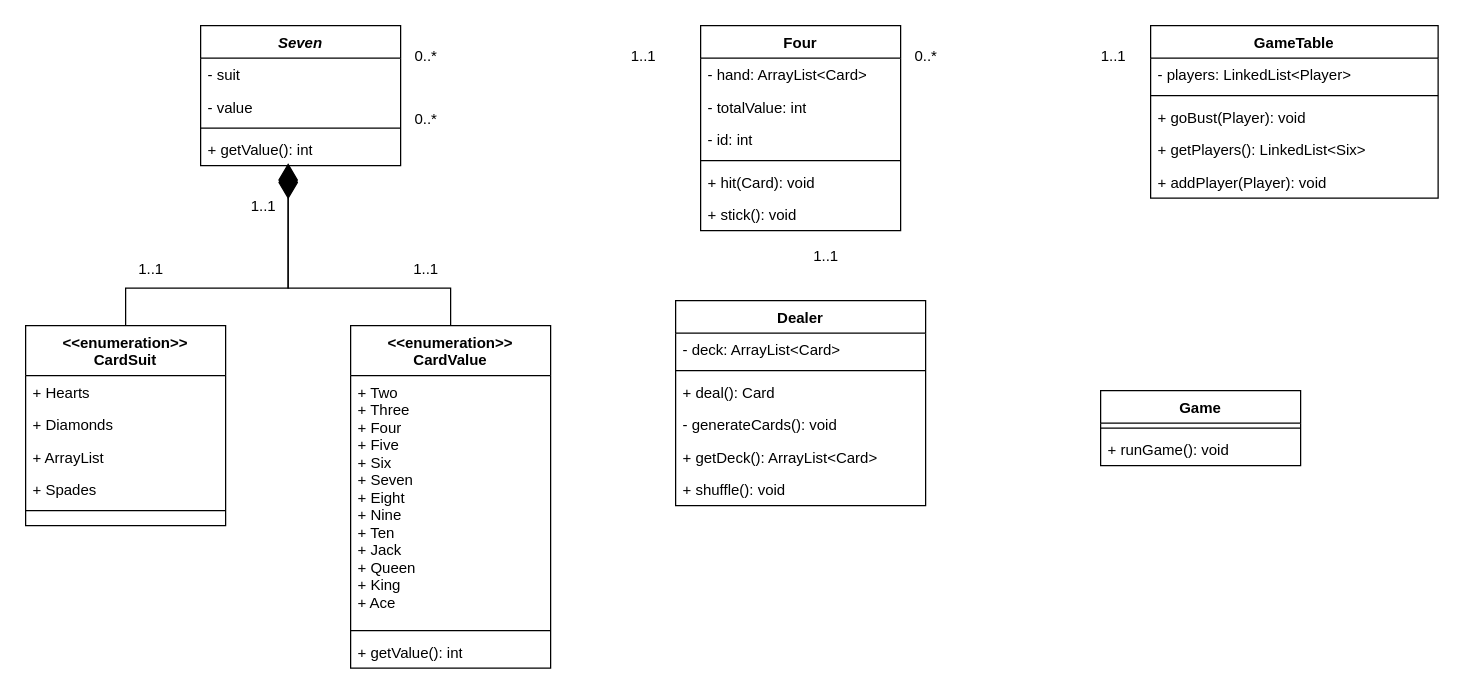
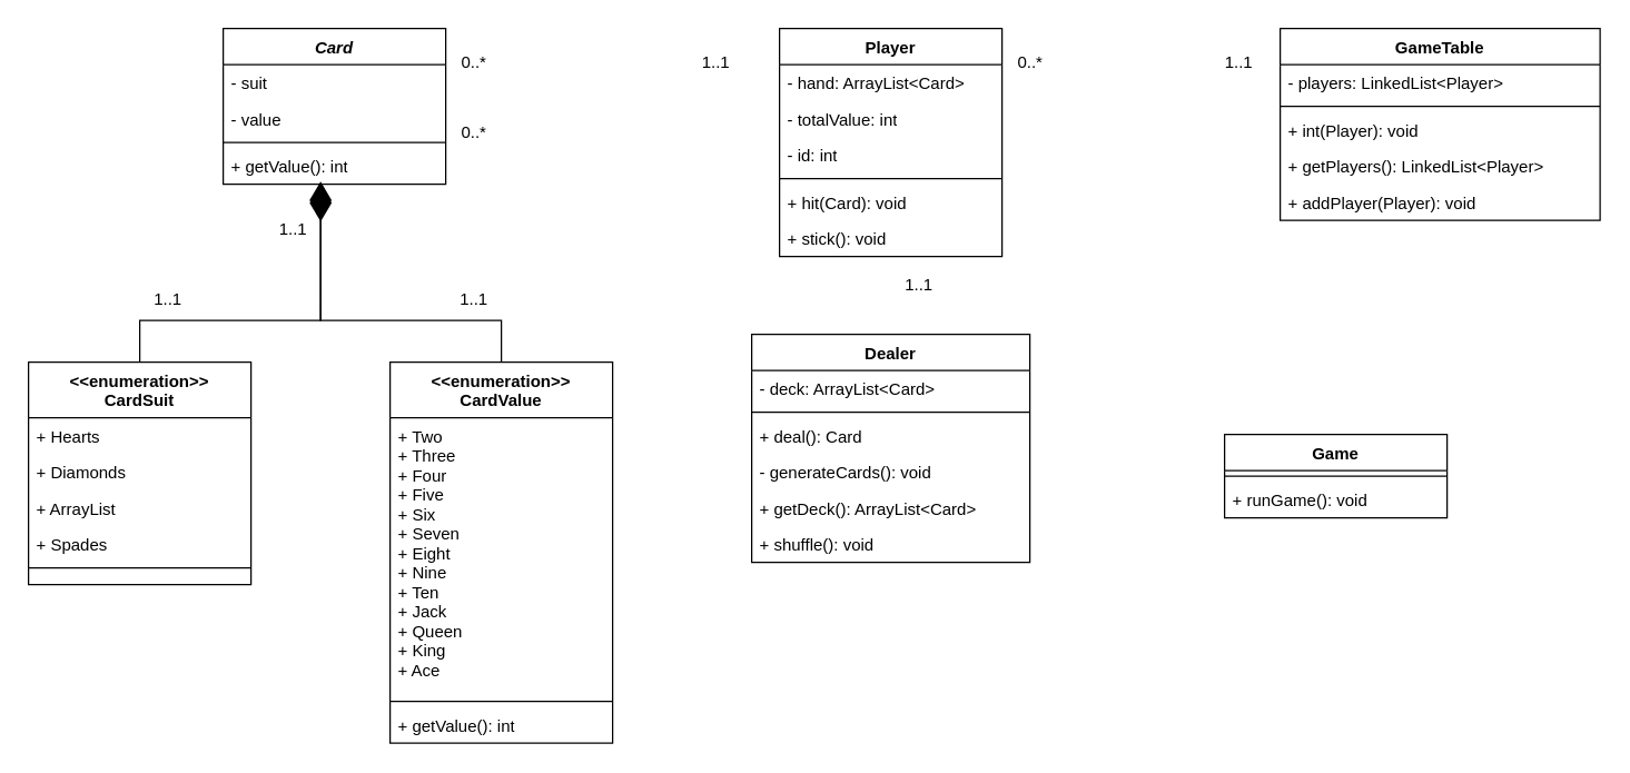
  <mxCell id="0" />
  <mxCell id="1" parent="0" />
- <mxCell id="2" value="Seven" style="swimlane;fontStyle=3;align=center;verticalAlign=top;childLayout=stackLayout;horizontal=1;startSize=26;horizontalStack=0;resizeParent=1;resizeLast=0;collapsible=1;marginBottom=0;rounded=0;shadow=0;strokeWidth=1;" parent="1" vertex="1"><mxGeometry x="160" y="20" width="160" height="112" as="geometry"><mxRectangle x="230" y="140" width="160" height="26" as="alternateBounds" /></mxGeometry></mxCell>
+ <mxCell id="2" value="Card" style="swimlane;fontStyle=3;align=center;verticalAlign=top;childLayout=stackLayout;horizontal=1;startSize=26;horizontalStack=0;resizeParent=1;resizeLast=0;collapsible=1;marginBottom=0;rounded=0;shadow=0;strokeWidth=1;" parent="1" vertex="1"><mxGeometry x="160" y="20" width="160" height="112" as="geometry"><mxRectangle x="230" y="140" width="160" height="26" as="alternateBounds" /></mxGeometry></mxCell>
  <mxCell id="3" value="- suit" style="text;align=left;verticalAlign=top;spacingLeft=4;spacingRight=4;overflow=hidden;rotatable=0;points=[[0,0.5],[1,0.5]];portConstraint=eastwest;" parent="2" vertex="1"><mxGeometry y="26" width="160" height="26" as="geometry" /></mxCell>
  <mxCell id="4" value="- value" style="text;align=left;verticalAlign=top;spacingLeft=4;spacingRight=4;overflow=hidden;rotatable=0;points=[[0,0.5],[1,0.5]];portConstraint=eastwest;rounded=0;shadow=0;html=0;" parent="2" vertex="1"><mxGeometry y="52" width="160" height="26" as="geometry" /></mxCell>
  <mxCell id="5" value="" style="line;html=1;strokeWidth=1;align=left;verticalAlign=middle;spacingTop=-1;spacingLeft=3;spacingRight=3;rotatable=0;labelPosition=right;points=[];portConstraint=eastwest;" parent="2" vertex="1"><mxGeometry y="78" width="160" height="8" as="geometry" /></mxCell>
  <mxCell id="6" value="+ getValue(): int" style="text;strokeColor=none;fillColor=none;align=left;verticalAlign=top;spacingLeft=4;spacingRight=4;overflow=hidden;rotatable=0;points=[[0,0.5],[1,0.5]];portConstraint=eastwest;whiteSpace=wrap;html=1;" vertex="1" parent="2"><mxGeometry y="86" width="160" height="26" as="geometry" /></mxCell>
  <mxCell id="7" value="&lt;&lt;enumeration&gt;&gt;&#10;CardSuit" style="swimlane;fontStyle=1;align=center;verticalAlign=top;childLayout=stackLayout;horizontal=1;startSize=40;horizontalStack=0;resizeParent=1;resizeLast=0;collapsible=1;marginBottom=0;rounded=0;shadow=0;strokeWidth=1;" parent="1" vertex="1"><mxGeometry x="20" y="260" width="160" height="160" as="geometry"><mxRectangle x="130" y="380" width="160" height="26" as="alternateBounds" /></mxGeometry></mxCell>
  <mxCell id="8" value="+ Hearts" style="text;align=left;verticalAlign=top;spacingLeft=4;spacingRight=4;overflow=hidden;rotatable=0;points=[[0,0.5],[1,0.5]];portConstraint=eastwest;" parent="7" vertex="1"><mxGeometry y="40" width="160" height="26" as="geometry" /></mxCell>
  <mxCell id="9" value="+ Diamonds" style="text;align=left;verticalAlign=top;spacingLeft=4;spacingRight=4;overflow=hidden;rotatable=0;points=[[0,0.5],[1,0.5]];portConstraint=eastwest;rounded=0;shadow=0;html=0;" parent="7" vertex="1"><mxGeometry y="66" width="160" height="26" as="geometry" /></mxCell>
  <mxCell id="10" value="+ ArrayList" style="text;align=left;verticalAlign=top;spacingLeft=4;spacingRight=4;overflow=hidden;rotatable=0;points=[[0,0.5],[1,0.5]];portConstraint=eastwest;rounded=0;shadow=0;html=0;" vertex="1" parent="7"><mxGeometry y="92" width="160" height="26" as="geometry" /></mxCell>
  <mxCell id="11" value="+ Spades" style="text;align=left;verticalAlign=top;spacingLeft=4;spacingRight=4;overflow=hidden;rotatable=0;points=[[0,0.5],[1,0.5]];portConstraint=eastwest;rounded=0;shadow=0;html=0;" vertex="1" parent="7"><mxGeometry y="118" width="160" height="26" as="geometry" /></mxCell>
  <mxCell id="12" value="" style="line;html=1;strokeWidth=1;align=left;verticalAlign=middle;spacingTop=-1;spacingLeft=3;spacingRight=3;rotatable=0;labelPosition=right;points=[];portConstraint=eastwest;" parent="7" vertex="1"><mxGeometry y="144" width="160" height="8" as="geometry" /></mxCell>
  <mxCell id="13" value="&lt;&lt;enumeration&gt;&gt;&#10;CardValue" style="swimlane;fontStyle=1;align=center;verticalAlign=top;childLayout=stackLayout;horizontal=1;startSize=40;horizontalStack=0;resizeParent=1;resizeLast=0;collapsible=1;marginBottom=0;rounded=0;shadow=0;strokeWidth=1;" parent="1" vertex="1"><mxGeometry x="280" y="260" width="160" height="274" as="geometry"><mxRectangle x="340" y="380" width="170" height="26" as="alternateBounds" /></mxGeometry></mxCell>
  <mxCell id="14" value="+ Two&#10;+ Three&#10;+ Four&#10;+ Five&#10;+ Six&#10;+ Seven&#10;+ Eight&#10;+ Nine&#10;+ Ten&#10;+ Jack&#10;+ Queen&#10;+ King&#10;+ Ace" style="text;align=left;verticalAlign=top;spacingLeft=4;spacingRight=4;overflow=hidden;rotatable=0;points=[[0,0.5],[1,0.5]];portConstraint=eastwest;" parent="13" vertex="1"><mxGeometry y="40" width="160" height="200" as="geometry" /></mxCell>
  <mxCell id="15" value="" style="line;html=1;strokeWidth=1;align=left;verticalAlign=middle;spacingTop=-1;spacingLeft=3;spacingRight=3;rotatable=0;labelPosition=right;points=[];portConstraint=eastwest;" parent="13" vertex="1"><mxGeometry y="240" width="160" height="8" as="geometry" /></mxCell>
  <mxCell id="16" value="+ getValue(): int" style="text;strokeColor=none;fillColor=none;align=left;verticalAlign=top;spacingLeft=4;spacingRight=4;overflow=hidden;rotatable=0;points=[[0,0.5],[1,0.5]];portConstraint=eastwest;whiteSpace=wrap;html=1;" vertex="1" parent="13"><mxGeometry y="248" width="160" height="26" as="geometry" /></mxCell>
  <mxCell id="17" value="" style="endArrow=diamondThin;endFill=1;endSize=24;html=1;rounded=0;exitX=0.5;exitY=0;exitDx=0;exitDy=0;entryX=0.438;entryY=1;entryDx=0;entryDy=0;entryPerimeter=0;" edge="1" parent="1" source="7" target="6"><mxGeometry width="160" relative="1" as="geometry"><mxPoint x="150" y="300" as="sourcePoint" /><mxPoint x="230" y="170" as="targetPoint" /><Array as="points"><mxPoint x="100" y="230" /><mxPoint x="160" y="230" /><mxPoint x="230" y="230" /></Array></mxGeometry></mxCell>
  <mxCell id="18" value="" style="endArrow=diamondThin;endFill=1;endSize=24;html=1;rounded=0;exitX=0.5;exitY=0;exitDx=0;exitDy=0;" edge="1" parent="1" source="13"><mxGeometry width="160" relative="1" as="geometry"><mxPoint x="150" y="300" as="sourcePoint" /><mxPoint x="230" y="130" as="targetPoint" /><Array as="points"><mxPoint x="360" y="230" /><mxPoint x="230" y="230" /></Array></mxGeometry></mxCell>
- <mxCell id="19" value="Four" style="swimlane;fontStyle=1;align=center;verticalAlign=top;childLayout=stackLayout;horizontal=1;startSize=26;horizontalStack=0;resizeParent=1;resizeParentMax=0;resizeLast=0;collapsible=1;marginBottom=0;whiteSpace=wrap;html=1;" vertex="1" parent="1"><mxGeometry x="560" y="20" width="160" height="164" as="geometry" /></mxCell>
+ <mxCell id="19" value="Player" style="swimlane;fontStyle=1;align=center;verticalAlign=top;childLayout=stackLayout;horizontal=1;startSize=26;horizontalStack=0;resizeParent=1;resizeParentMax=0;resizeLast=0;collapsible=1;marginBottom=0;whiteSpace=wrap;html=1;" vertex="1" parent="1"><mxGeometry x="560" y="20" width="160" height="164" as="geometry" /></mxCell>
  <mxCell id="20" value="- hand: ArrayList&amp;lt;Card&amp;gt;" style="text;strokeColor=none;fillColor=none;align=left;verticalAlign=top;spacingLeft=4;spacingRight=4;overflow=hidden;rotatable=0;points=[[0,0.5],[1,0.5]];portConstraint=eastwest;whiteSpace=wrap;html=1;" vertex="1" parent="19"><mxGeometry y="26" width="160" height="26" as="geometry" /></mxCell>
  <mxCell id="21" value="- totalValue: int" style="text;strokeColor=none;fillColor=none;align=left;verticalAlign=top;spacingLeft=4;spacingRight=4;overflow=hidden;rotatable=0;points=[[0,0.5],[1,0.5]];portConstraint=eastwest;whiteSpace=wrap;html=1;" vertex="1" parent="19"><mxGeometry y="52" width="160" height="26" as="geometry" /></mxCell>
  <mxCell id="22" value="- id: int" style="text;strokeColor=none;fillColor=none;align=left;verticalAlign=top;spacingLeft=4;spacingRight=4;overflow=hidden;rotatable=0;points=[[0,0.5],[1,0.5]];portConstraint=eastwest;whiteSpace=wrap;html=1;" vertex="1" parent="19"><mxGeometry y="78" width="160" height="26" as="geometry" /></mxCell>
  <mxCell id="23" value="" style="line;strokeWidth=1;fillColor=none;align=left;verticalAlign=middle;spacingTop=-1;spacingLeft=3;spacingRight=3;rotatable=0;labelPosition=right;points=[];portConstraint=eastwest;strokeColor=inherit;" vertex="1" parent="19"><mxGeometry y="104" width="160" height="8" as="geometry" /></mxCell>
  <mxCell id="24" value="+ hit(Card): void" style="text;strokeColor=none;fillColor=none;align=left;verticalAlign=top;spacingLeft=4;spacingRight=4;overflow=hidden;rotatable=0;points=[[0,0.5],[1,0.5]];portConstraint=eastwest;whiteSpace=wrap;html=1;" vertex="1" parent="19"><mxGeometry y="112" width="160" height="26" as="geometry" /></mxCell>
  <mxCell id="25" value="+ stick(): void" style="text;strokeColor=none;fillColor=none;align=left;verticalAlign=top;spacingLeft=4;spacingRight=4;overflow=hidden;rotatable=0;points=[[0,0.5],[1,0.5]];portConstraint=eastwest;whiteSpace=wrap;html=1;" vertex="1" parent="19"><mxGeometry y="138" width="160" height="26" as="geometry" /></mxCell>
  <mxCell id="26" value="1..1" style="text;html=1;align=center;verticalAlign=middle;resizable=0;points=[];autosize=1;strokeColor=none;fillColor=none;" vertex="1" parent="1"><mxGeometry x="190" y="150" width="40" height="30" as="geometry" /></mxCell>
  <mxCell id="27" value="1..1" style="text;html=1;align=center;verticalAlign=middle;resizable=0;points=[];autosize=1;strokeColor=none;fillColor=none;" vertex="1" parent="1"><mxGeometry x="100" y="200" width="40" height="30" as="geometry" /></mxCell>
  <mxCell id="28" value="1..1" style="text;html=1;align=center;verticalAlign=middle;resizable=0;points=[];autosize=1;strokeColor=none;fillColor=none;" vertex="1" parent="1"><mxGeometry x="320" y="200" width="40" height="30" as="geometry" /></mxCell>
  <mxCell id="29" value="1..1" style="text;html=1;align=center;verticalAlign=middle;resizable=0;points=[];autosize=1;strokeColor=none;fillColor=none;" vertex="1" parent="1"><mxGeometry x="494" y="30" width="40" height="30" as="geometry" /></mxCell>
  <mxCell id="30" value="0..*" style="text;html=1;align=center;verticalAlign=middle;resizable=0;points=[];autosize=1;strokeColor=none;fillColor=none;" vertex="1" parent="1"><mxGeometry x="320" y="30" width="40" height="30" as="geometry" /></mxCell>
  <mxCell id="31" value="Dealer" style="swimlane;fontStyle=1;align=center;verticalAlign=top;childLayout=stackLayout;horizontal=1;startSize=26;horizontalStack=0;resizeParent=1;resizeParentMax=0;resizeLast=0;collapsible=1;marginBottom=0;whiteSpace=wrap;html=1;" vertex="1" parent="1"><mxGeometry x="540" y="240" width="200" height="164" as="geometry" /></mxCell>
  <mxCell id="32" value="- deck: ArrayList&amp;lt;Card&amp;gt;" style="text;strokeColor=none;fillColor=none;align=left;verticalAlign=top;spacingLeft=4;spacingRight=4;overflow=hidden;rotatable=0;points=[[0,0.5],[1,0.5]];portConstraint=eastwest;whiteSpace=wrap;html=1;" vertex="1" parent="31"><mxGeometry y="26" width="200" height="26" as="geometry" /></mxCell>
  <mxCell id="33" value="" style="line;strokeWidth=1;fillColor=none;align=left;verticalAlign=middle;spacingTop=-1;spacingLeft=3;spacingRight=3;rotatable=0;labelPosition=right;points=[];portConstraint=eastwest;strokeColor=inherit;" vertex="1" parent="31"><mxGeometry y="52" width="200" height="8" as="geometry" /></mxCell>
  <mxCell id="34" value="+ deal(): Card" style="text;strokeColor=none;fillColor=none;align=left;verticalAlign=top;spacingLeft=4;spacingRight=4;overflow=hidden;rotatable=0;points=[[0,0.5],[1,0.5]];portConstraint=eastwest;whiteSpace=wrap;html=1;" vertex="1" parent="31"><mxGeometry y="60" width="200" height="26" as="geometry" /></mxCell>
  <mxCell id="35" value="- generateCards(): void" style="text;strokeColor=none;fillColor=none;align=left;verticalAlign=top;spacingLeft=4;spacingRight=4;overflow=hidden;rotatable=0;points=[[0,0.5],[1,0.5]];portConstraint=eastwest;whiteSpace=wrap;html=1;" vertex="1" parent="31"><mxGeometry y="86" width="200" height="26" as="geometry" /></mxCell>
  <mxCell id="36" value="+ getDeck(): ArrayList&amp;lt;Card&amp;gt;" style="text;strokeColor=none;fillColor=none;align=left;verticalAlign=top;spacingLeft=4;spacingRight=4;overflow=hidden;rotatable=0;points=[[0,0.5],[1,0.5]];portConstraint=eastwest;whiteSpace=wrap;html=1;" vertex="1" parent="31"><mxGeometry y="112" width="200" height="26" as="geometry" /></mxCell>
  <mxCell id="37" value="+ shuffle(): void" style="text;strokeColor=none;fillColor=none;align=left;verticalAlign=top;spacingLeft=4;spacingRight=4;overflow=hidden;rotatable=0;points=[[0,0.5],[1,0.5]];portConstraint=eastwest;whiteSpace=wrap;html=1;" vertex="1" parent="31"><mxGeometry y="138" width="200" height="26" as="geometry" /></mxCell>
  <mxCell id="38" value="0..*" style="text;html=1;align=center;verticalAlign=middle;resizable=0;points=[];autosize=1;strokeColor=none;fillColor=none;" vertex="1" parent="1"><mxGeometry x="320" y="80" width="40" height="30" as="geometry" /></mxCell>
  <mxCell id="39" value="1..1" style="text;html=1;align=center;verticalAlign=middle;resizable=0;points=[];autosize=1;strokeColor=none;fillColor=none;" vertex="1" parent="1"><mxGeometry x="640" y="190" width="40" height="30" as="geometry" /></mxCell>
  <mxCell id="40" value="GameTable" style="swimlane;fontStyle=1;align=center;verticalAlign=top;childLayout=stackLayout;horizontal=1;startSize=26;horizontalStack=0;resizeParent=1;resizeParentMax=0;resizeLast=0;collapsible=1;marginBottom=0;whiteSpace=wrap;html=1;" vertex="1" parent="1"><mxGeometry x="920" y="20" width="230" height="138" as="geometry" /></mxCell>
  <mxCell id="41" value="- players: LinkedList&amp;lt;Player&amp;gt;" style="text;strokeColor=none;fillColor=none;align=left;verticalAlign=top;spacingLeft=4;spacingRight=4;overflow=hidden;rotatable=0;points=[[0,0.5],[1,0.5]];portConstraint=eastwest;whiteSpace=wrap;html=1;" vertex="1" parent="40"><mxGeometry y="26" width="230" height="26" as="geometry" /></mxCell>
  <mxCell id="42" value="" style="line;strokeWidth=1;fillColor=none;align=left;verticalAlign=middle;spacingTop=-1;spacingLeft=3;spacingRight=3;rotatable=0;labelPosition=right;points=[];portConstraint=eastwest;strokeColor=inherit;" vertex="1" parent="40"><mxGeometry y="52" width="230" height="8" as="geometry" /></mxCell>
- <mxCell id="43" value="+ goBust(Player): void" style="text;strokeColor=none;fillColor=none;align=left;verticalAlign=top;spacingLeft=4;spacingRight=4;overflow=hidden;rotatable=0;points=[[0,0.5],[1,0.5]];portConstraint=eastwest;whiteSpace=wrap;html=1;" vertex="1" parent="40"><mxGeometry y="60" width="230" height="26" as="geometry" /></mxCell>
- <mxCell id="44" value="+ getPlayers(): LinkedList&amp;lt;Six&amp;gt;" style="text;strokeColor=none;fillColor=none;align=left;verticalAlign=top;spacingLeft=4;spacingRight=4;overflow=hidden;rotatable=0;points=[[0,0.5],[1,0.5]];portConstraint=eastwest;whiteSpace=wrap;html=1;" vertex="1" parent="40"><mxGeometry y="86" width="230" height="26" as="geometry" /></mxCell>
+ <mxCell id="43" value="+ int(Player): void" style="text;strokeColor=none;fillColor=none;align=left;verticalAlign=top;spacingLeft=4;spacingRight=4;overflow=hidden;rotatable=0;points=[[0,0.5],[1,0.5]];portConstraint=eastwest;whiteSpace=wrap;html=1;" vertex="1" parent="40"><mxGeometry y="60" width="230" height="26" as="geometry" /></mxCell>
+ <mxCell id="44" value="+ getPlayers(): LinkedList&amp;lt;Player&amp;gt;" style="text;strokeColor=none;fillColor=none;align=left;verticalAlign=top;spacingLeft=4;spacingRight=4;overflow=hidden;rotatable=0;points=[[0,0.5],[1,0.5]];portConstraint=eastwest;whiteSpace=wrap;html=1;" vertex="1" parent="40"><mxGeometry y="86" width="230" height="26" as="geometry" /></mxCell>
  <mxCell id="45" value="+ addPlayer(Player): void" style="text;strokeColor=none;fillColor=none;align=left;verticalAlign=top;spacingLeft=4;spacingRight=4;overflow=hidden;rotatable=0;points=[[0,0.5],[1,0.5]];portConstraint=eastwest;whiteSpace=wrap;html=1;" vertex="1" parent="40"><mxGeometry y="112" width="230" height="26" as="geometry" /></mxCell>
  <mxCell id="46" value="1..1" style="text;html=1;align=center;verticalAlign=middle;resizable=0;points=[];autosize=1;strokeColor=none;fillColor=none;" vertex="1" parent="1"><mxGeometry x="870" y="30" width="40" height="30" as="geometry" /></mxCell>
  <mxCell id="47" value="0..*" style="text;html=1;align=center;verticalAlign=middle;resizable=0;points=[];autosize=1;strokeColor=none;fillColor=none;" vertex="1" parent="1"><mxGeometry x="720" y="30" width="40" height="30" as="geometry" /></mxCell>
  <mxCell id="48" value="Game" style="swimlane;fontStyle=1;align=center;verticalAlign=top;childLayout=stackLayout;horizontal=1;startSize=26;horizontalStack=0;resizeParent=1;resizeParentMax=0;resizeLast=0;collapsible=1;marginBottom=0;whiteSpace=wrap;html=1;" vertex="1" parent="1"><mxGeometry x="880" y="312" width="160" height="60" as="geometry" /></mxCell>
  <mxCell id="49" value="" style="line;strokeWidth=1;fillColor=none;align=left;verticalAlign=middle;spacingTop=-1;spacingLeft=3;spacingRight=3;rotatable=0;labelPosition=right;points=[];portConstraint=eastwest;strokeColor=inherit;" vertex="1" parent="48"><mxGeometry y="26" width="160" height="8" as="geometry" /></mxCell>
  <mxCell id="50" value="+ runGame(): void" style="text;strokeColor=none;fillColor=none;align=left;verticalAlign=top;spacingLeft=4;spacingRight=4;overflow=hidden;rotatable=0;points=[[0,0.5],[1,0.5]];portConstraint=eastwest;whiteSpace=wrap;html=1;" vertex="1" parent="48"><mxGeometry y="34" width="160" height="26" as="geometry" /></mxCell>
